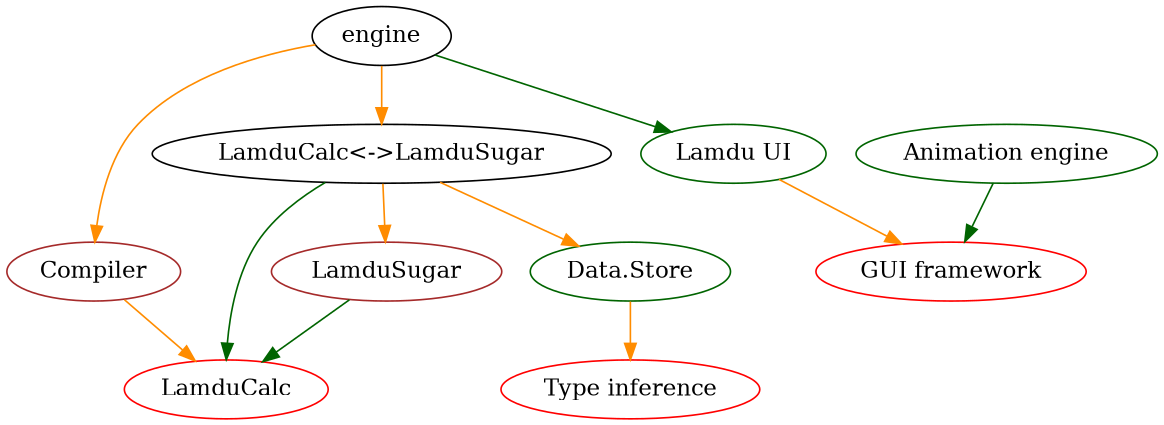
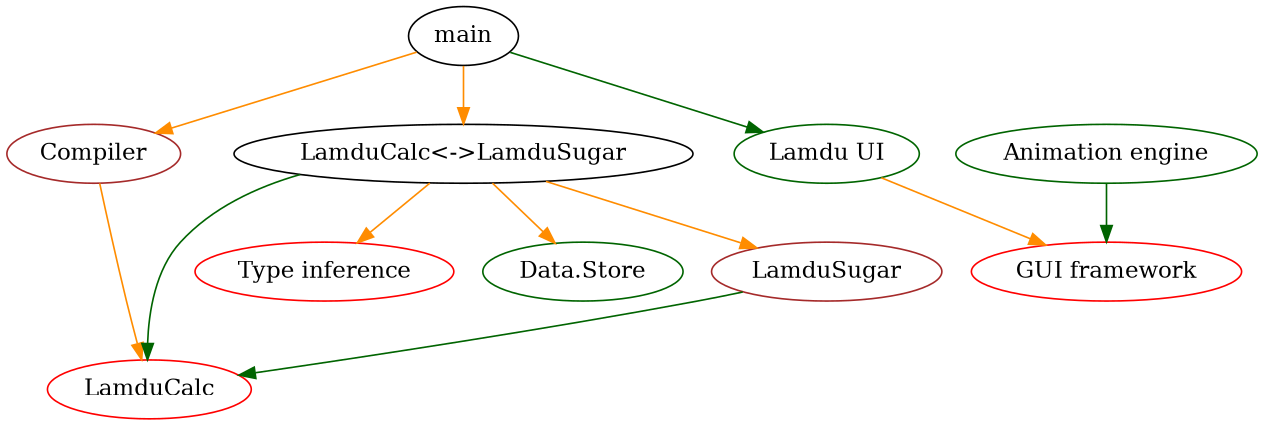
  digraph {
    node [color=red]
    edge [color=darkorange]
    n1 [label=LamduCalc]
    n2 [color=brown label=Compiler]
    n3 [label="Type inference"]
    n4 [color=darkgreen label="Data.Store"]
    n5 [color=darkgreen label="Animation engine"]
    n6 [label="GUI framework"]
    n7 [color=brown label=LamduSugar]
    n8 [color=black label="LamduCalc<->LamduSugar"]
    n9 [color=darkgreen label="Lamdu UI"]
-   main [color=black label=engine]
+   main [color=black]
    n2 -> n1
    n5 -> n6 [color=darkgreen]
    n7 -> n1 [color=darkgreen]
    n8 -> n1 [color=darkgreen]
-   n4 -> n3
+   n8 -> n3
    n8 -> n4
    n8 -> n7
    n9 -> n6
    main -> n2
    main -> n8
    main -> n9 [color=darkgreen]
  }
